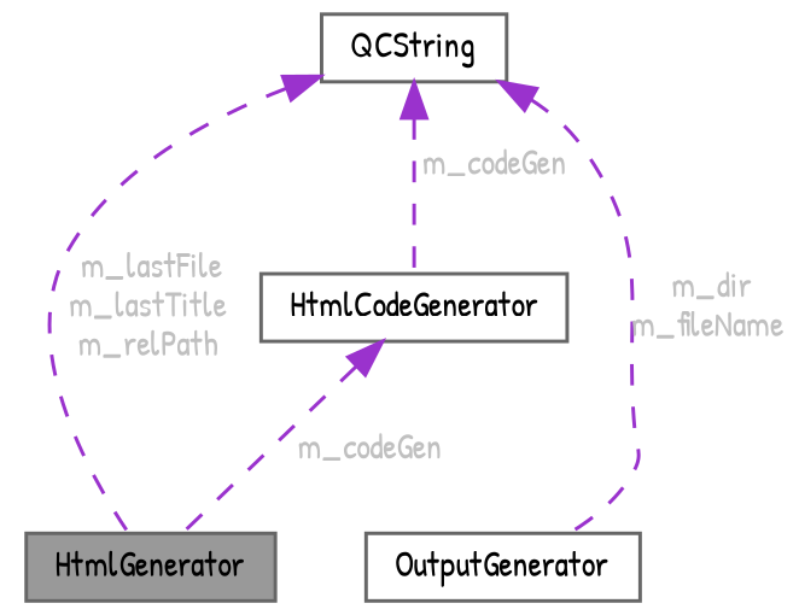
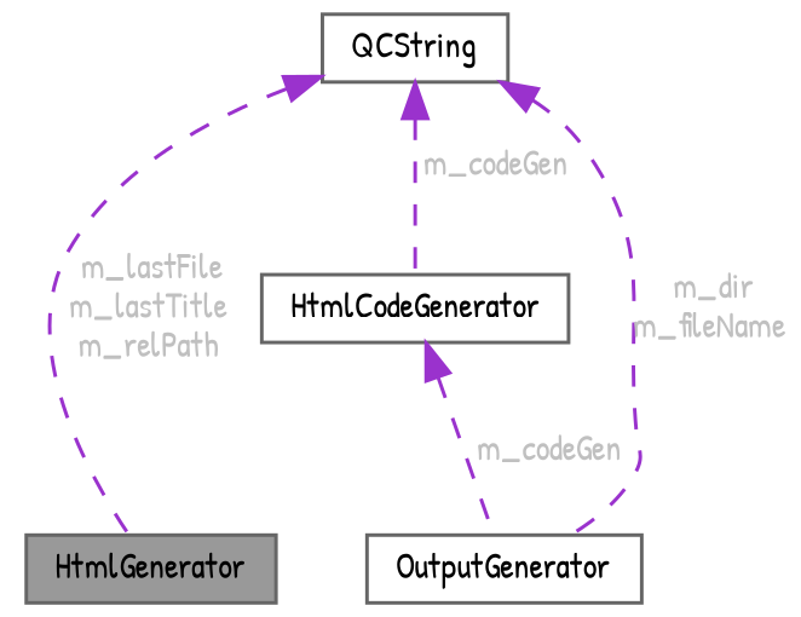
  digraph {
    fontname="Patrick Hand"
    node [color=gray40 fillcolor=white fontname="Patrick Hand" fontsize=10 shape=box style=filled]
    edge [color=darkorchid3 dir=back fontcolor=grey fontname="Patrick Hand" fontsize=10 labelfontname=Helvetica labelfontsize=10 style=dashed]
    n1 [fillcolor=grey60 fontcolor=black height=0.2 label=HtmlGenerator width=0.4]
    n2 [height=0.2 label=OutputGenerator width=0.4]
    n3 [height=0.2 label=HtmlCodeGenerator width=0.4]
    n4 [height=0.2 label=QCString width=0.4]
-   n3 -> n1 [label=" m_codeGen"]
+   n3 -> n2 [label=" m_codeGen"]
    n4 -> n1 [label=" m_lastFile\nm_lastTitle\nm_relPath"]
    n4 -> n2 [label=" m_dir\nm_fileName"]
    n4 -> n3 [label=" m_codeGen"]
  }
